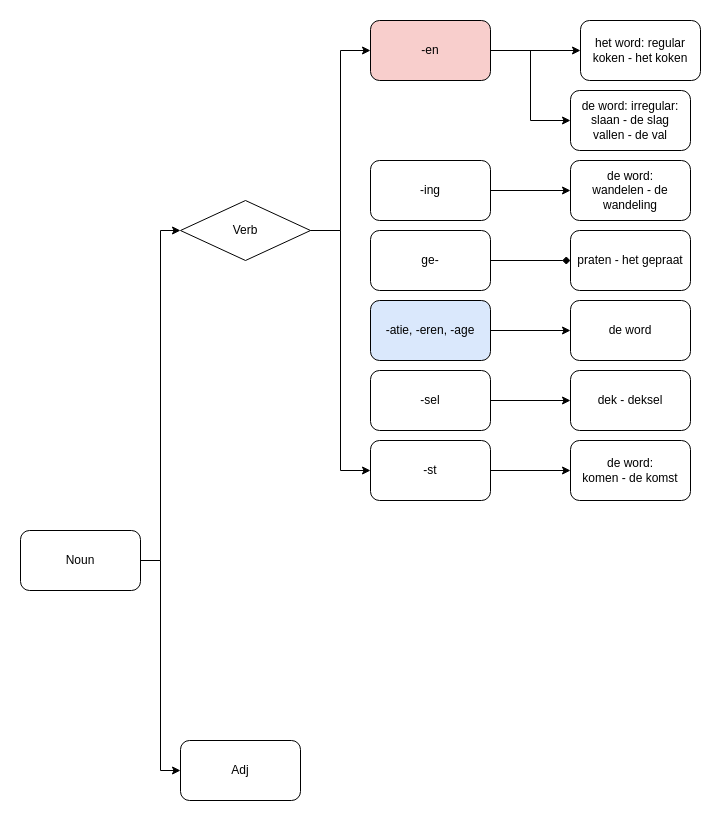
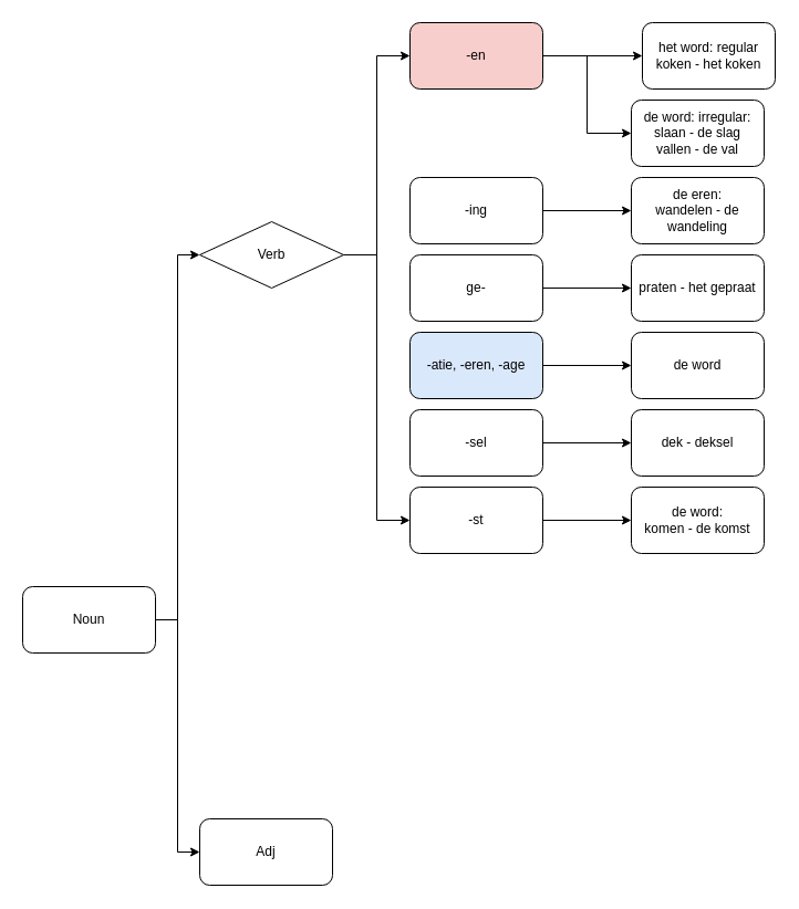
  <mxCell id="0" />
  <mxCell id="1" parent="0" />
  <mxCell id="2" style="edgeStyle=orthogonalEdgeStyle;rounded=0;orthogonalLoop=1;jettySize=auto;html=1;entryX=0;entryY=0.5;entryDx=0;entryDy=0;" edge="1" parent="1" source="4" target="7"><mxGeometry relative="1" as="geometry" /></mxCell>
  <mxCell id="3" style="edgeStyle=orthogonalEdgeStyle;rounded=0;orthogonalLoop=1;jettySize=auto;html=1;entryX=0;entryY=0.5;entryDx=0;entryDy=0;" edge="1" parent="1" source="4" target="17"><mxGeometry relative="1" as="geometry" /></mxCell>
  <mxCell id="4" value="Noun" style="rounded=1;whiteSpace=wrap;html=1;" vertex="1" parent="1"><mxGeometry x="20" y="530" width="120" height="60" as="geometry" /></mxCell>
  <mxCell id="5" style="edgeStyle=orthogonalEdgeStyle;rounded=0;orthogonalLoop=1;jettySize=auto;html=1;exitX=1;exitY=0.5;exitDx=0;exitDy=0;entryX=0;entryY=0.5;entryDx=0;entryDy=0;" edge="1" parent="1" source="7" target="10"><mxGeometry relative="1" as="geometry" /></mxCell>
  <mxCell id="6" style="edgeStyle=orthogonalEdgeStyle;rounded=0;orthogonalLoop=1;jettySize=auto;html=1;exitX=1;exitY=0.5;exitDx=0;exitDy=0;entryX=0;entryY=0.5;entryDx=0;entryDy=0;" edge="1" parent="1" source="7" target="26"><mxGeometry relative="1" as="geometry" /></mxCell>
  <mxCell id="7" value="Verb" style="rhombus;whiteSpace=wrap;html=1;" vertex="1" parent="1"><mxGeometry x="180" y="200" width="130" height="60" as="geometry" /></mxCell>
  <mxCell id="8" value="" style="edgeStyle=orthogonalEdgeStyle;rounded=0;orthogonalLoop=1;jettySize=auto;html=1;" edge="1" parent="1" source="10" target="20"><mxGeometry relative="1" as="geometry" /></mxCell>
  <mxCell id="9" style="edgeStyle=orthogonalEdgeStyle;rounded=0;orthogonalLoop=1;jettySize=auto;html=1;exitX=1;exitY=0.5;exitDx=0;exitDy=0;entryX=0;entryY=0.5;entryDx=0;entryDy=0;" edge="1" parent="1" source="10" target="22"><mxGeometry relative="1" as="geometry" /></mxCell>
  <mxCell id="10" value="-en" style="rounded=1;whiteSpace=wrap;html=1;fillColor=#f8cecc;" vertex="1" parent="1"><mxGeometry x="370" y="20" width="120" height="60" as="geometry" /></mxCell>
  <mxCell id="11" value="" style="edgeStyle=orthogonalEdgeStyle;rounded=0;orthogonalLoop=1;jettySize=auto;html=1;" edge="1" parent="1" source="12" target="21"><mxGeometry relative="1" as="geometry" /></mxCell>
  <mxCell id="12" value="-ing" style="rounded=1;whiteSpace=wrap;html=1;" vertex="1" parent="1"><mxGeometry x="370" y="160" width="120" height="60" as="geometry" /></mxCell>
  <mxCell id="13" value="" style="edgeStyle=orthogonalEdgeStyle;rounded=0;orthogonalLoop=1;jettySize=auto;html=1;" edge="1" parent="1" source="14" target="24"><mxGeometry relative="1" as="geometry" /></mxCell>
  <mxCell id="14" value="-atie, -eren, -age" style="rounded=1;whiteSpace=wrap;html=1;fillColor=#dae8fc;" vertex="1" parent="1"><mxGeometry x="370" y="300" width="120" height="60" as="geometry" /></mxCell>
  <mxCell id="15" value="" style="edgeStyle=orthogonalEdgeStyle;rounded=0;orthogonalLoop=1;jettySize=auto;html=1;" edge="1" parent="1" source="16" target="28"><mxGeometry relative="1" as="geometry" /></mxCell>
  <mxCell id="16" value="-sel" style="rounded=1;whiteSpace=wrap;html=1;" vertex="1" parent="1"><mxGeometry x="370" y="370" width="120" height="60" as="geometry" /></mxCell>
  <mxCell id="17" value="Adj" style="rounded=1;whiteSpace=wrap;html=1;" vertex="1" parent="1"><mxGeometry x="180" y="740" width="120" height="60" as="geometry" /></mxCell>
- <mxCell id="18" value="" style="edgeStyle=orthogonalEdgeStyle;rounded=0;orthogonalLoop=1;jettySize=auto;html=1;endArrow=diamond;" edge="1" parent="1" source="19" target="23"><mxGeometry relative="1" as="geometry" /></mxCell>
+ <mxCell id="18" value="" style="edgeStyle=orthogonalEdgeStyle;rounded=0;orthogonalLoop=1;jettySize=auto;html=1;" edge="1" parent="1" source="19" target="23"><mxGeometry relative="1" as="geometry" /></mxCell>
  <mxCell id="19" value="ge-" style="rounded=1;whiteSpace=wrap;html=1;" vertex="1" parent="1"><mxGeometry x="370" y="230" width="120" height="60" as="geometry" /></mxCell>
  <mxCell id="20" value="het word: regular&lt;br&gt;koken - het koken" style="whiteSpace=wrap;html=1;rounded=1;" vertex="1" parent="1"><mxGeometry x="580" y="20" width="120" height="60" as="geometry" /></mxCell>
- <mxCell id="21" value="de word: &lt;br&gt;wandelen - de wandeling" style="whiteSpace=wrap;html=1;rounded=1;" vertex="1" parent="1"><mxGeometry x="570" y="160" width="120" height="60" as="geometry" /></mxCell>
+ <mxCell id="21" value="de eren: &lt;br&gt;wandelen - de wandeling" style="whiteSpace=wrap;html=1;rounded=1;" vertex="1" parent="1"><mxGeometry x="570" y="160" width="120" height="60" as="geometry" /></mxCell>
  <mxCell id="22" value="de word: irregular: slaan - de slag&lt;br&gt;vallen - de val" style="whiteSpace=wrap;html=1;rounded=1;" vertex="1" parent="1"><mxGeometry x="570" y="90" width="120" height="60" as="geometry" /></mxCell>
  <mxCell id="23" value="praten - het gepraat" style="whiteSpace=wrap;html=1;rounded=1;" vertex="1" parent="1"><mxGeometry x="570" y="230" width="120" height="60" as="geometry" /></mxCell>
  <mxCell id="24" value="de word" style="whiteSpace=wrap;html=1;rounded=1;" vertex="1" parent="1"><mxGeometry x="570" y="300" width="120" height="60" as="geometry" /></mxCell>
  <mxCell id="25" value="" style="edgeStyle=orthogonalEdgeStyle;rounded=0;orthogonalLoop=1;jettySize=auto;html=1;" edge="1" parent="1" source="26" target="27"><mxGeometry relative="1" as="geometry" /></mxCell>
  <mxCell id="26" value="-st" style="rounded=1;whiteSpace=wrap;html=1;" vertex="1" parent="1"><mxGeometry x="370" y="440" width="120" height="60" as="geometry" /></mxCell>
  <mxCell id="27" value="de word: &lt;br&gt;komen - de komst" style="whiteSpace=wrap;html=1;rounded=1;" vertex="1" parent="1"><mxGeometry x="570" y="440" width="120" height="60" as="geometry" /></mxCell>
  <mxCell id="28" value="dek - deksel" style="whiteSpace=wrap;html=1;rounded=1;" vertex="1" parent="1"><mxGeometry x="570" y="370" width="120" height="60" as="geometry" /></mxCell>
